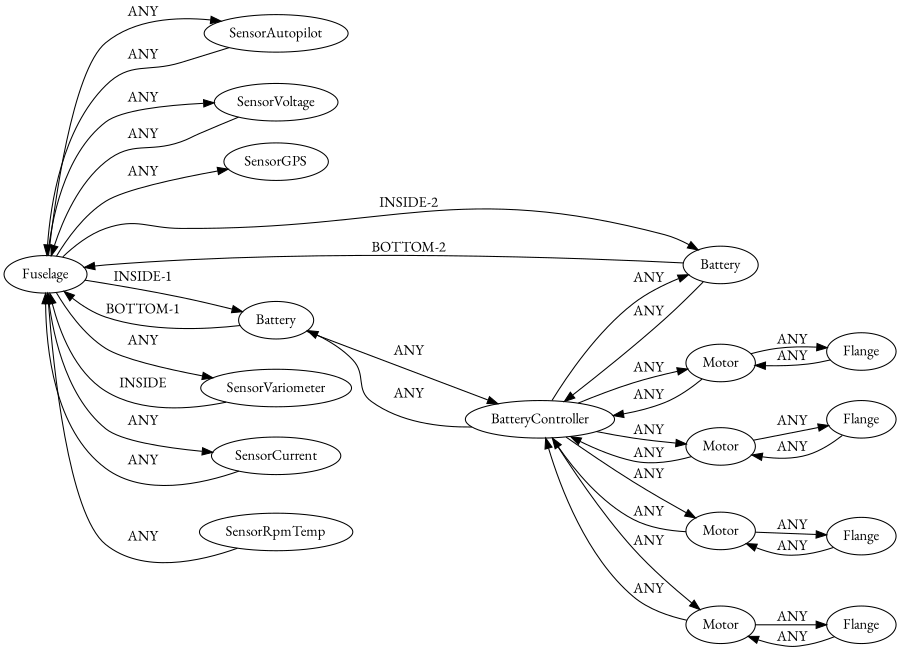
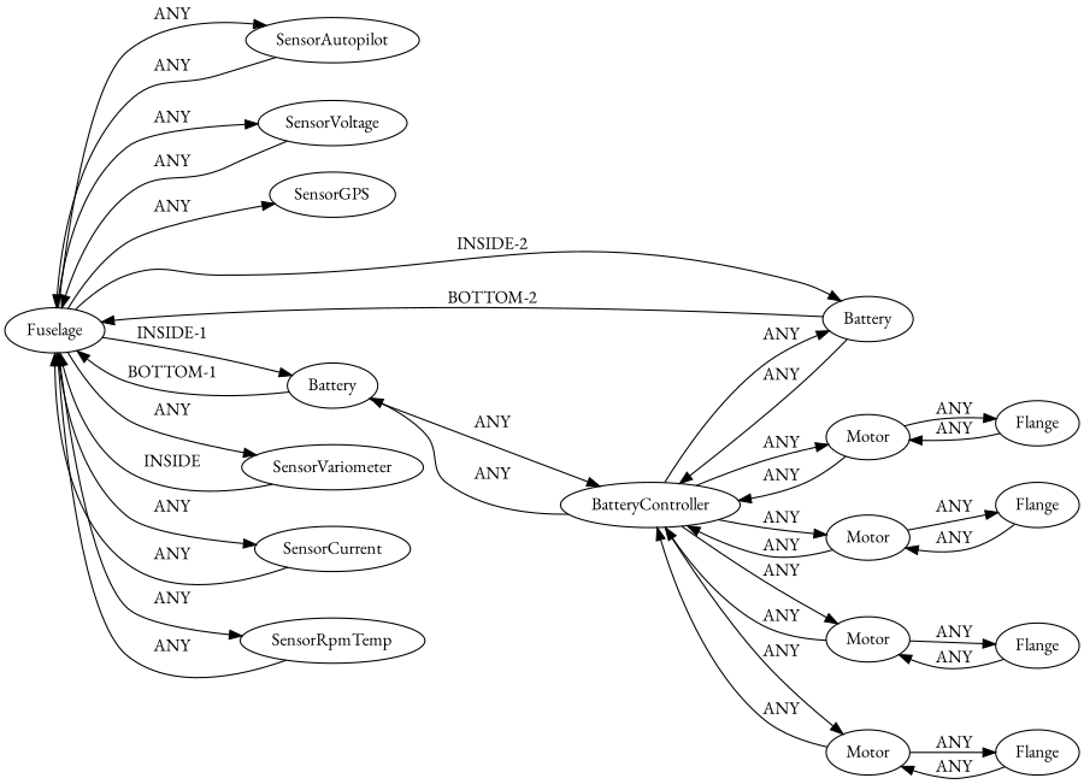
  digraph {
    fontname="EB Garamond"
    rankdir=LR
    node [fontname="EB Garamond"]
    edge [fontname="EB Garamond"]
    n1 [instance=Fuselage_instance_1 label=Fuselage]
    n2 [instance=SensorAutopilot_instance_1 label=SensorAutopilot]
    n3 [instance=SensorVoltage_instance_1 label=SensorVoltage]
    n4 [instance=SensorGPS_instance_1 label=SensorGPS]
    n5 [instance=Battery_instance_1 label=Battery]
    n6 [instance=SensorVariometer_instance_1 label=SensorVariometer]
    n7 [instance=Battery_instance_2 label=Battery]
    n8 [instance=SensorCurrent_instance_1 label=SensorCurrent]
    n9 [instance=SensorRpmTemp_instance_1 label=SensorRpmTemp]
    n10 [instance=BatteryController_instance_1 label=BatteryController]
    n11 [instance=Flange_instance_1 label=Flange]
    n12 [instance=Motor_instance_1 label=Motor]
    n13 [instance=Motor_instance_4 label=Motor]
    n14 [instance=Motor_instance_2 label=Motor]
    n15 [instance=Motor_instance_3 label=Motor]
    n16 [instance=Flange_instance_2 label=Flange]
    n17 [instance=Flange_instance_3 label=Flange]
    n18 [instance=Flange_instance_4 label=Flange]
    n1 -> n2 [label=ANY]
    n1 -> n3 [label=ANY]
    n1 -> n4 [label=ANY]
    n1 -> n5 [label="INSIDE-1"]
    n1 -> n6 [label=ANY]
    n1 -> n7 [label="INSIDE-2"]
    n1 -> n8 [label=ANY]
+   n1 -> n9 [label=ANY]
    n2 -> n1 [label=ANY]
    n3 -> n1 [label=ANY]
    n5 -> n1 [label="BOTTOM-1"]
    n5 -> n10 [label=ANY]
    n6 -> n1 [label=INSIDE]
    n7 -> n1 [label="BOTTOM-2"]
    n7 -> n10 [label=ANY]
    n8 -> n1 [label=ANY]
    n9 -> n1 [label=ANY]
    n10 -> n5 [label=ANY]
    n10 -> n7 [label=ANY]
    n10 -> n12 [label=ANY]
    n10 -> n13 [label=ANY]
    n10 -> n14 [label=ANY]
    n10 -> n15 [label=ANY]
    n11 -> n12 [label=ANY]
    n12 -> n10 [label=ANY]
    n12 -> n11 [label=ANY]
    n13 -> n10 [label=ANY]
    n13 -> n16 [label=ANY]
    n14 -> n10 [label=ANY]
    n14 -> n17 [label=ANY]
    n15 -> n10 [label=ANY]
    n15 -> n18 [label=ANY]
    n16 -> n13 [label=ANY]
    n17 -> n14 [label=ANY]
    n18 -> n15 [label=ANY]
  }
